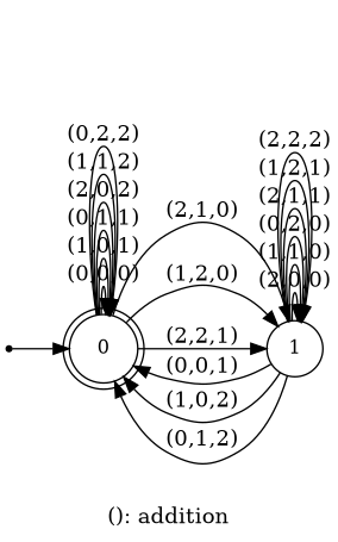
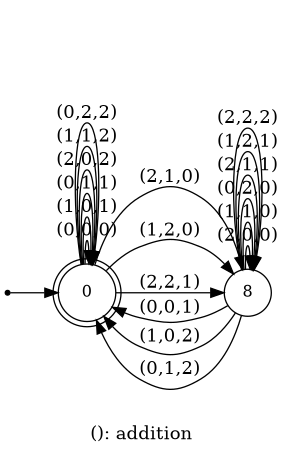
  digraph {
    label="(): addition"
    rankdir=LR
    node [fontsize=12]
    n1 [label=0 shape=doublecircle]
-   n2 [label=1 shape=circle]
+   n2 [label=8 shape=circle]
    n3 [label=1 shape=point]
    n1 -> n1 [label="(0,0,0)"]
    n1 -> n1 [label="(1,0,1)"]
    n1 -> n1 [label="(0,1,1)"]
    n1 -> n1 [label="(2,0,2)"]
    n1 -> n1 [label="(1,1,2)"]
    n1 -> n1 [label="(0,2,2)"]
    n1 -> n2 [label="(2,1,0)"]
    n1 -> n2 [label="(1,2,0)"]
    n1 -> n2 [label="(2,2,1)"]
    n2 -> n1 [label="(0,0,1)"]
    n2 -> n1 [label="(1,0,2)"]
    n2 -> n1 [label="(0,1,2)"]
    n2 -> n2 [label="(2,0,0)"]
    n2 -> n2 [label="(1,1,0)"]
    n2 -> n2 [label="(0,2,0)"]
    n2 -> n2 [label="(2,1,1)"]
    n2 -> n2 [label="(1,2,1)"]
    n2 -> n2 [label="(2,2,2)"]
    n3 -> n1
  }
